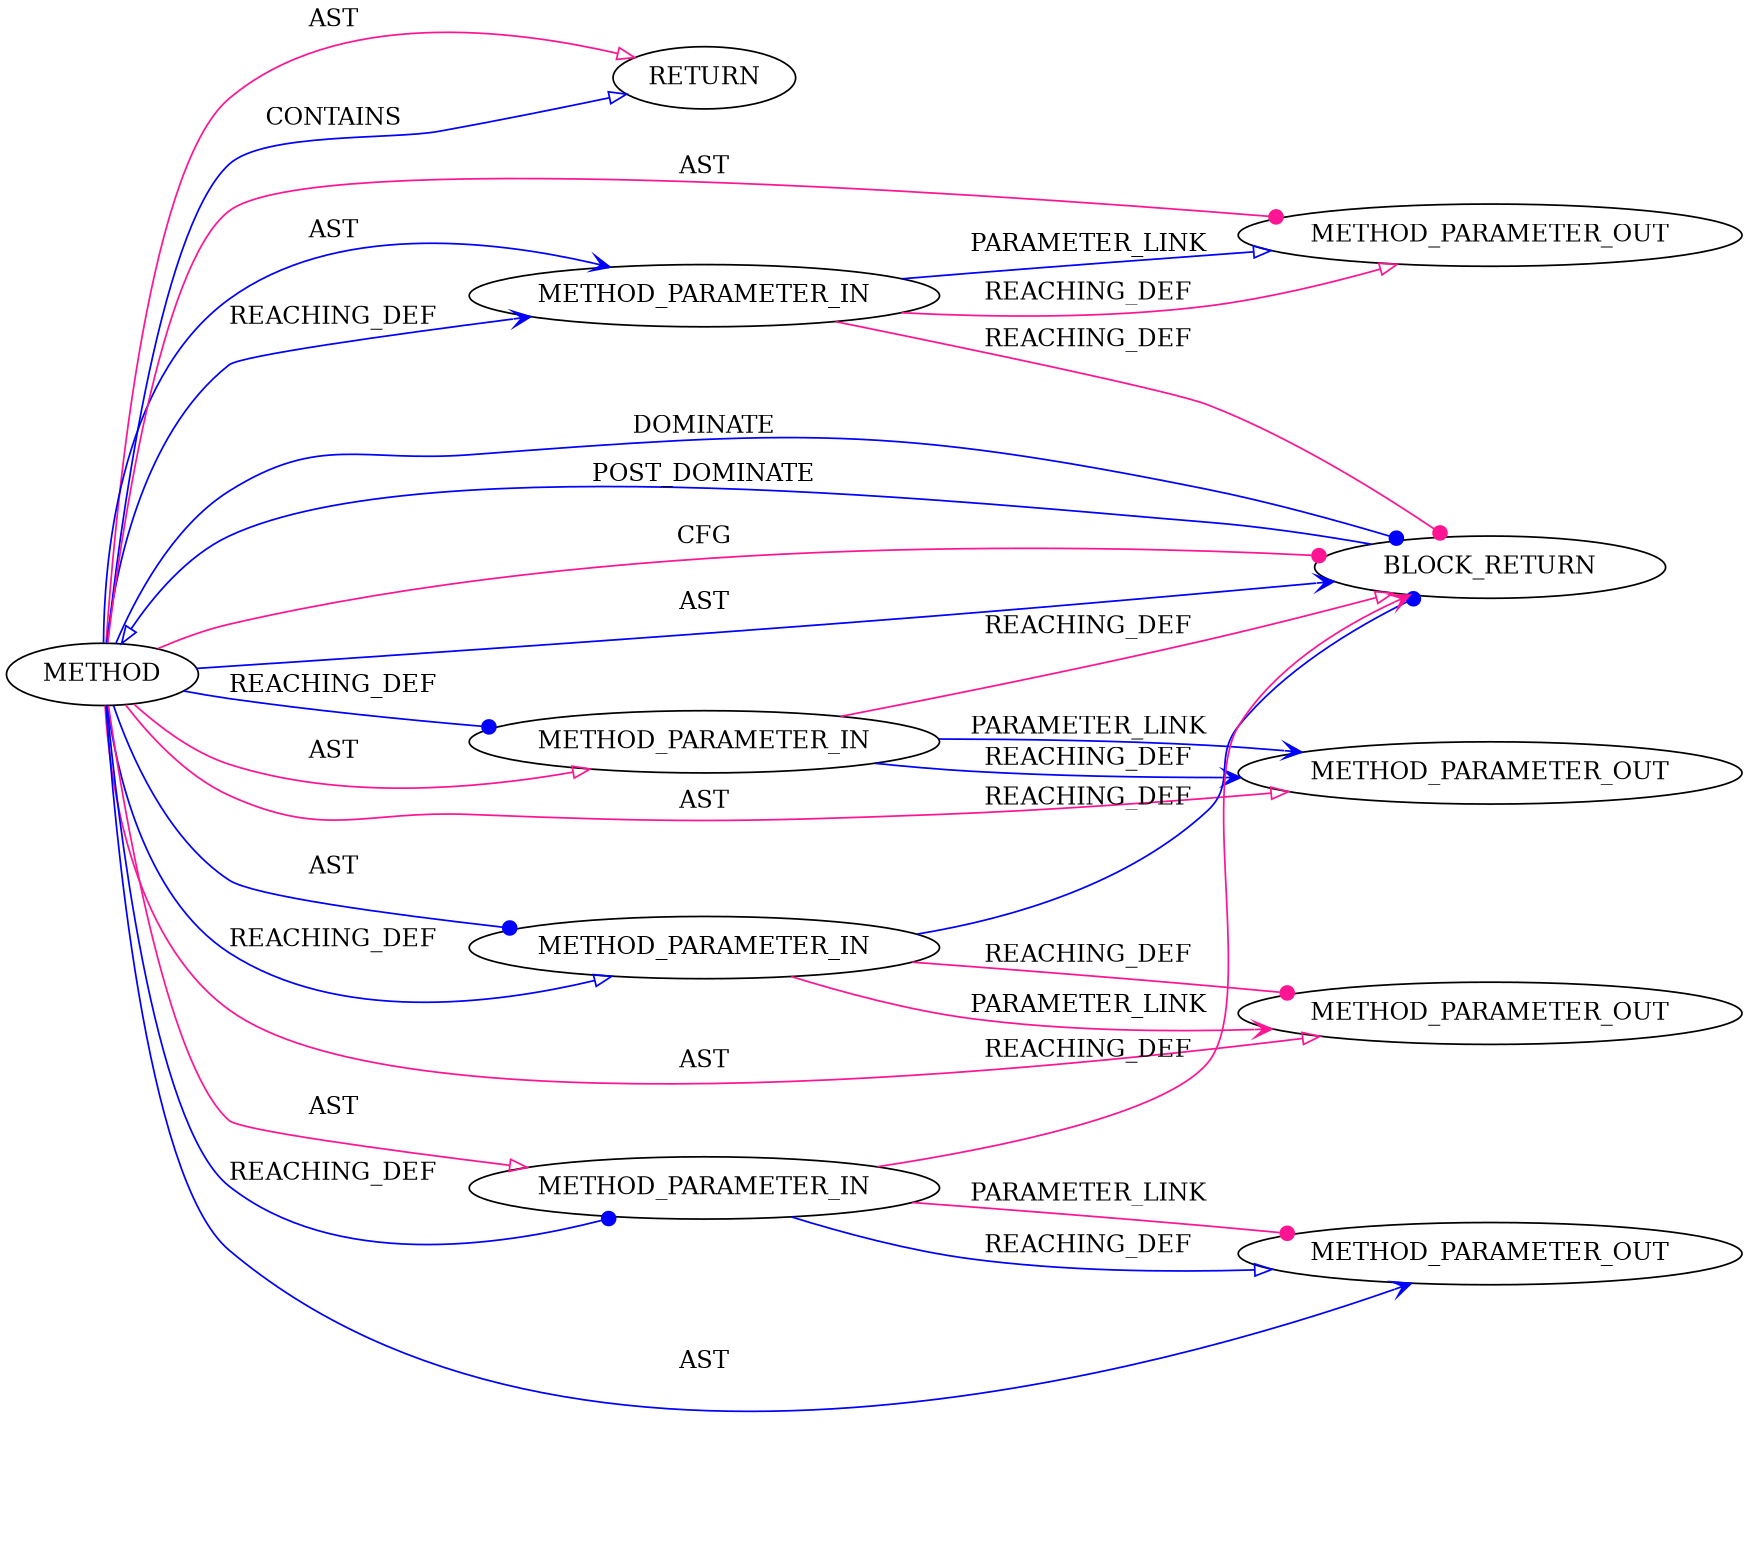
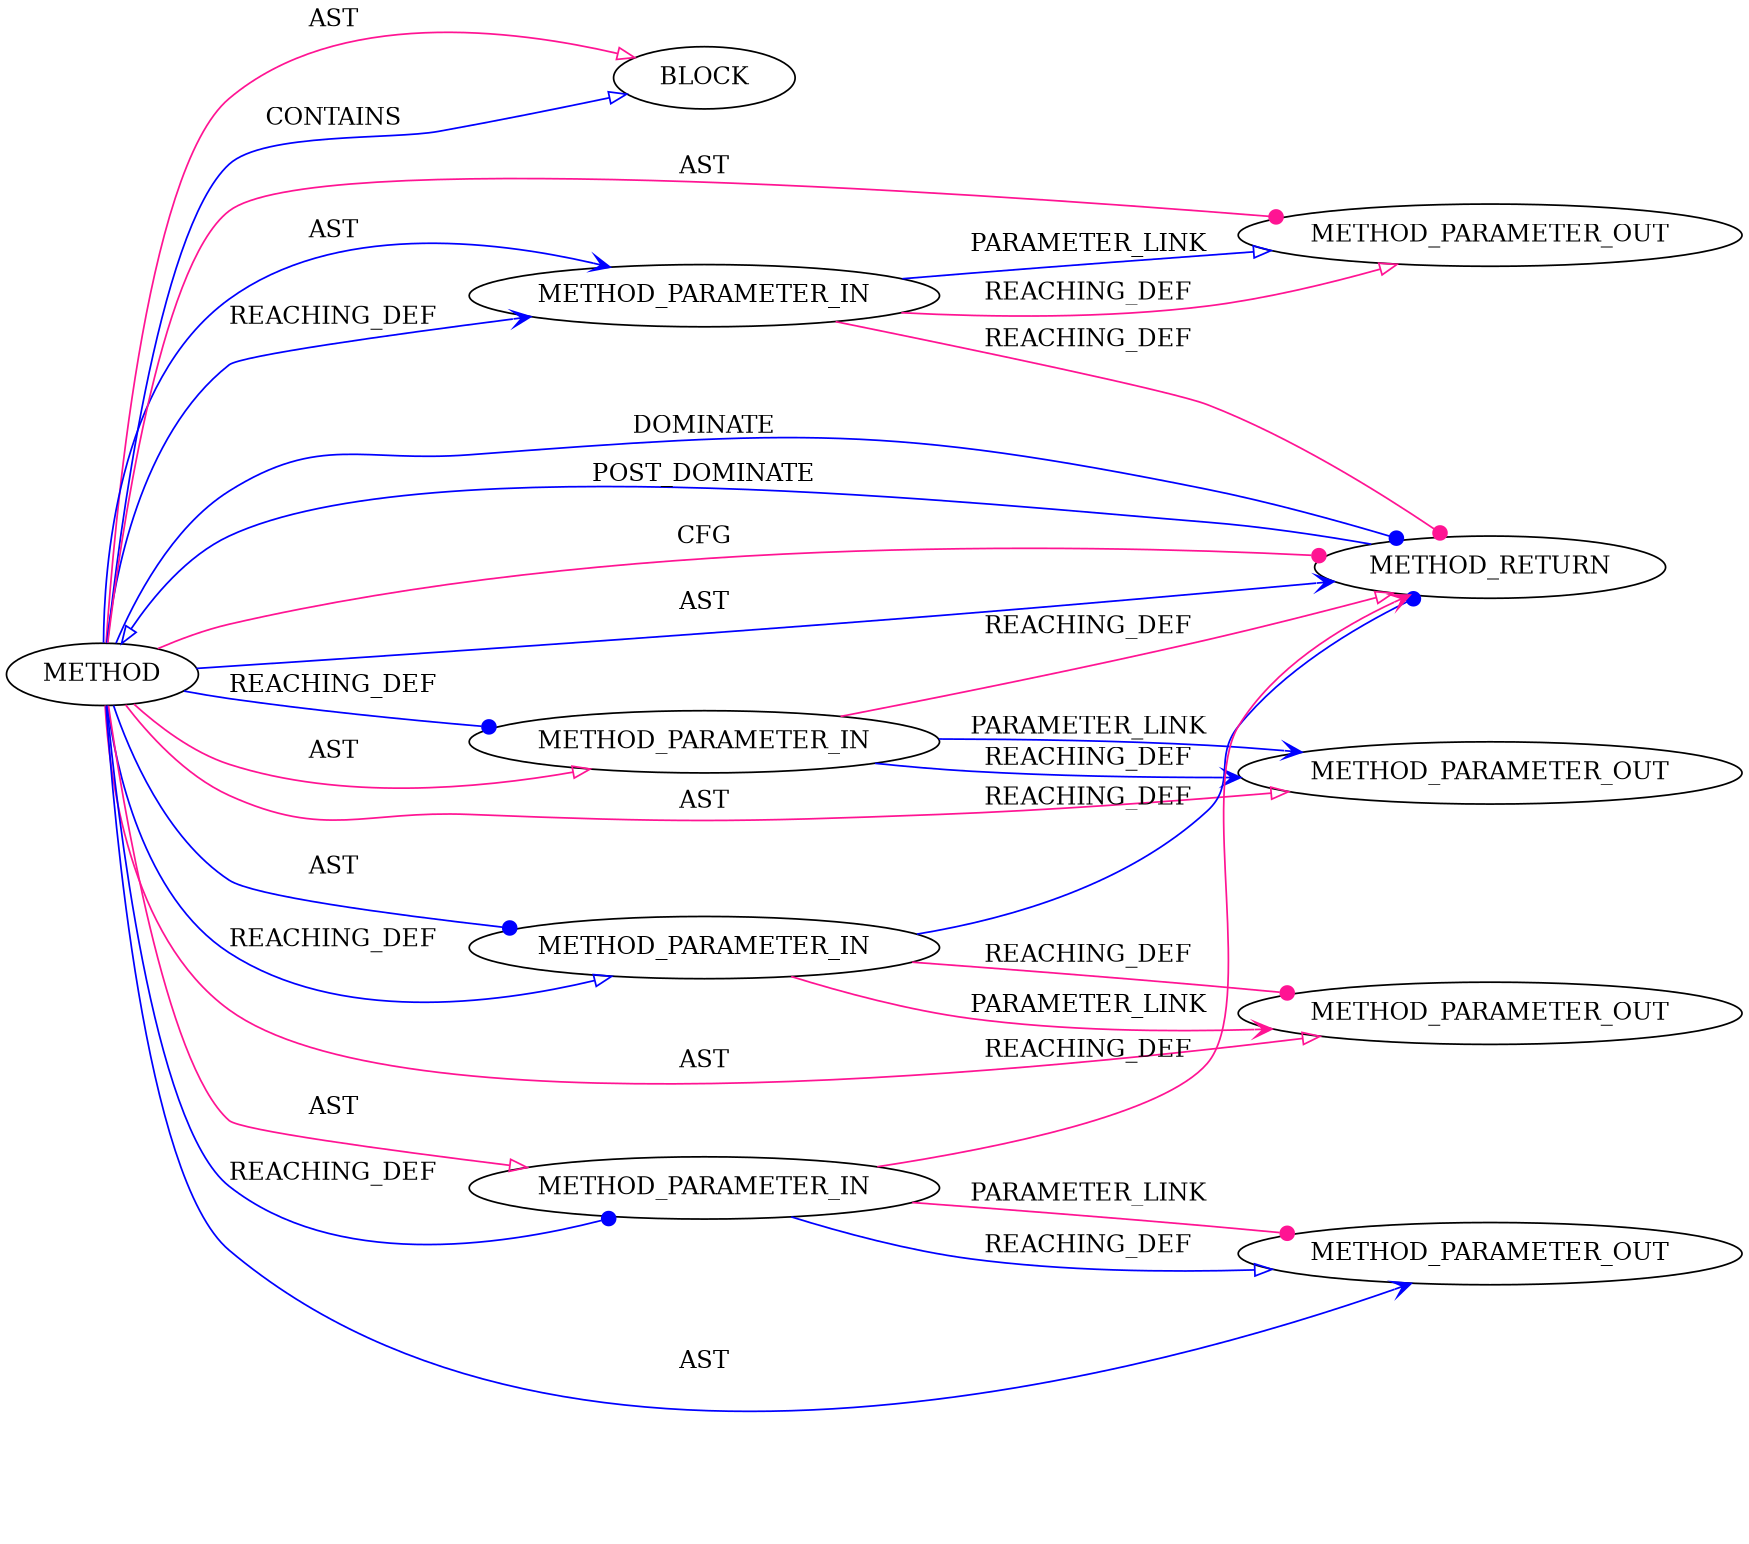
  digraph {
    rankdir=LR
    node [CODE="<empty>" ORDER=1 TYPE_FULL_NAME=ANY EVALUATION_STRATEGY=BY_VALUE IS_VARIADIC=false]
    edge [arrowhead=onormal color=blue]
-   n1 [ARGUMENT_INDEX=1 label=RETURN EVALUATION_STRATEGY="" IS_VARIADIC=""]
+   n1 [ARGUMENT_INDEX=1 label=BLOCK EVALUATION_STRATEGY="" IS_VARIADIC=""]
    n2 [CODE=p1 INDEX=1 NAME=p1 label=METHOD_PARAMETER_IN]
    n3 [CODE=p1 INDEX=1 NAME=p1 label=METHOD_PARAMETER_OUT]
-   n4 [CODE=RET ORDER=2 label=BLOCK_RETURN IS_VARIADIC=""]
+   n4 [CODE=RET ORDER=2 label=METHOD_RETURN IS_VARIADIC=""]
    n5 [AST_PARENT_FULL_NAME="<global>" AST_PARENT_TYPE=NAMESPACE_BLOCK FILENAME="<empty>" FULL_NAME=ssl_fill_hello_random IS_EXTERNAL=true NAME=ssl_fill_hello_random ORDER=0 label=METHOD TYPE_FULL_NAME="" EVALUATION_STRATEGY="" IS_VARIADIC=""]
    n6 [CODE=p4 INDEX=4 NAME=p4 ORDER=4 label=METHOD_PARAMETER_IN]
    n7 [CODE=p4 INDEX=4 NAME=p4 ORDER=4 label=METHOD_PARAMETER_OUT]
    n8 [CODE=p3 INDEX=3 NAME=p3 ORDER=3 label=METHOD_PARAMETER_OUT]
    n9 [CODE=p2 INDEX=2 NAME=p2 ORDER=2 label=METHOD_PARAMETER_OUT]
    n10 [CODE=p3 INDEX=3 NAME=p3 ORDER=3 label=METHOD_PARAMETER_IN]
    n11 [CODE=p2 INDEX=2 NAME=p2 ORDER=2 label=METHOD_PARAMETER_IN]
    n2 -> n3 [label=PARAMETER_LINK]
    n2 -> n3 [VARIABLE=p1 color=deeppink label=REACHING_DEF]
    n2 -> n4 [VARIABLE=p1 arrowhead=dot color=deeppink label=REACHING_DEF]
    n4 -> n5 [label=POST_DOMINATE]
    n5 -> n1 [color=deeppink label=AST]
    n5 -> n1 [label=CONTAINS]
    n5 -> n2 [arrowhead=vee label=REACHING_DEF]
    n5 -> n2 [arrowhead=vee label=AST]
    n5 -> n3 [arrowhead=dot color=deeppink label=AST]
    n5 -> n4 [arrowhead=dot color=deeppink label=CFG]
    n5 -> n4 [arrowhead=vee label=AST]
    n5 -> n4 [arrowhead=dot label=DOMINATE]
    n5 -> n6 [color=deeppink label=AST]
    n5 -> n6 [arrowhead=dot label=REACHING_DEF]
    n5 -> n7 [color=deeppink label=AST]
    n5 -> n8 [color=deeppink label=AST]
    n5 -> n9 [arrowhead=vee label=AST]
    n5 -> n10 [arrowhead=dot label=AST]
    n5 -> n10 [label=REACHING_DEF]
    n5 -> n11 [arrowhead=dot label=REACHING_DEF]
    n5 -> n11 [color=deeppink label=AST]
    n6 -> n4 [VARIABLE=p4 color=deeppink label=REACHING_DEF]
    n6 -> n7 [VARIABLE=p4 arrowhead=vee label=REACHING_DEF]
    n6 -> n7 [arrowhead=vee label=PARAMETER_LINK]
    n10 -> n4 [VARIABLE=p3 arrowhead=dot label=REACHING_DEF]
    n10 -> n8 [VARIABLE=p3 arrowhead=dot color=deeppink label=REACHING_DEF]
    n10 -> n8 [arrowhead=vee color=deeppink label=PARAMETER_LINK]
    n11 -> n4 [VARIABLE=p2 arrowhead=vee color=deeppink label=REACHING_DEF]
    n11 -> n9 [arrowhead=dot color=deeppink label=PARAMETER_LINK]
    n11 -> n9 [VARIABLE=p2 label=REACHING_DEF]
  }
